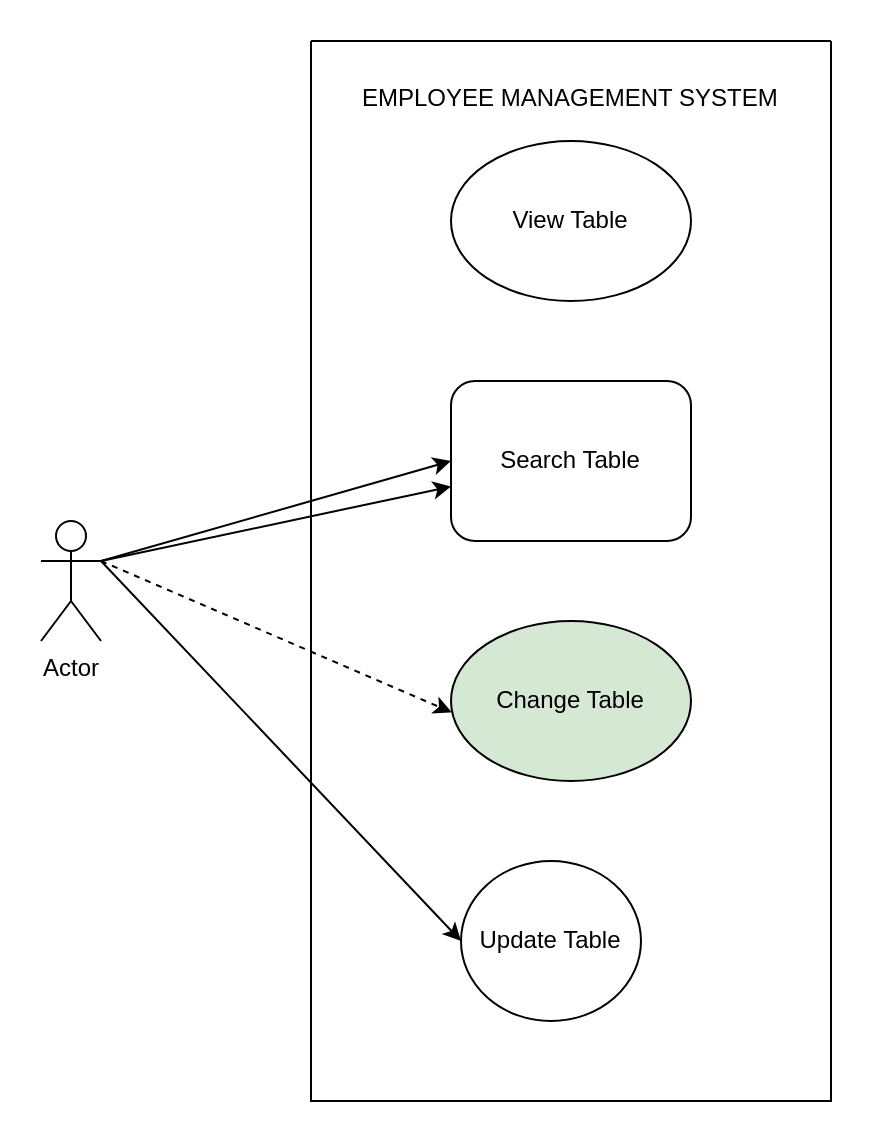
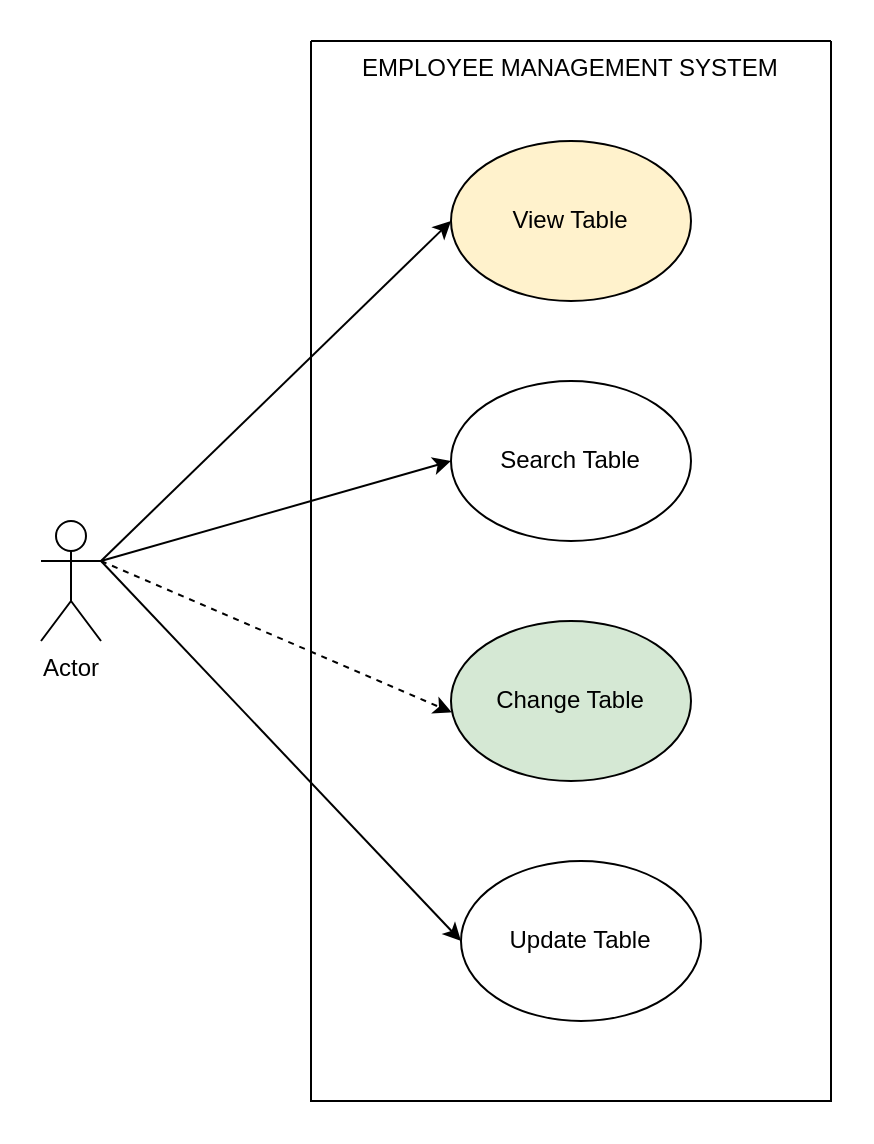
  <mxCell id="0" />
  <mxCell id="1" parent="0" />
  <mxCell id="2" value="Actor" style="shape=umlActor;verticalLabelPosition=bottom;verticalAlign=top;html=1;outlineConnect=0;" vertex="1" parent="1"><mxGeometry x="20" y="260" width="30" height="60" as="geometry" /></mxCell>
  <mxCell id="3" value="" style="swimlane;startSize=0;" vertex="1" parent="1"><mxGeometry x="155" y="20" width="260" height="530" as="geometry" /></mxCell>
- <mxCell id="4" value="EMPLOYEE MANAGEMENT SYSTEM" style="text;strokeColor=none;fillColor=none;align=left;verticalAlign=top;spacingLeft=4;spacingRight=4;overflow=hidden;rotatable=0;points=[[0,0.5],[1,0.5]];portConstraint=eastwest;whiteSpace=wrap;html=1;" vertex="1" parent="3"><mxGeometry x="20" y="15" width="220" height="26" as="geometry" /></mxCell>
- <mxCell id="5" value="View Table" style="ellipse;whiteSpace=wrap;html=1;" vertex="1" parent="3"><mxGeometry x="70" y="50" width="120" height="80" as="geometry" /></mxCell>
- <mxCell id="6" value="Search Table" style="whiteSpace=wrap;html=1;rounded=1;" vertex="1" parent="3"><mxGeometry x="70" y="170" width="120" height="80" as="geometry" /></mxCell>
+ <mxCell id="4" value="EMPLOYEE MANAGEMENT SYSTEM" style="text;strokeColor=none;fillColor=none;align=left;verticalAlign=top;spacingLeft=4;spacingRight=4;overflow=hidden;rotatable=0;points=[[0,0.5],[1,0.5]];portConstraint=eastwest;whiteSpace=wrap;html=1;" vertex="1" parent="3"><mxGeometry x="20" width="220" height="26" as="geometry" /></mxCell>
+ <mxCell id="5" value="View Table" style="ellipse;whiteSpace=wrap;html=1;fillColor=#fff2cc;" vertex="1" parent="3"><mxGeometry x="70" y="50" width="120" height="80" as="geometry" /></mxCell>
+ <mxCell id="6" value="Search Table" style="ellipse;whiteSpace=wrap;html=1;" vertex="1" parent="3"><mxGeometry x="70" y="170" width="120" height="80" as="geometry" /></mxCell>
  <mxCell id="7" value="Change Table" style="ellipse;whiteSpace=wrap;html=1;fillColor=#d5e8d4;" vertex="1" parent="3"><mxGeometry x="70" y="290" width="120" height="80" as="geometry" /></mxCell>
- <mxCell id="8" value="Update Table" style="ellipse;whiteSpace=wrap;html=1;" vertex="1" parent="3"><mxGeometry x="75" y="410" width="90" height="80" as="geometry" /></mxCell>
- <mxCell id="9" value="" style="endArrow=classic;html=1;rounded=0;exitX=1;exitY=0.333;exitDx=0;exitDy=0;exitPerimeter=0;" edge="1" parent="1" source="2" target="6"><mxGeometry width="50" height="50" relative="1" as="geometry"><mxPoint x="260" y="430" as="sourcePoint" /><mxPoint x="310" y="380" as="targetPoint" /></mxGeometry></mxCell>
+ <mxCell id="8" value="Update Table" style="ellipse;whiteSpace=wrap;html=1;" vertex="1" parent="3"><mxGeometry x="75" y="410" width="120" height="80" as="geometry" /></mxCell>
+ <mxCell id="9" value="" style="endArrow=classic;html=1;rounded=0;exitX=1;exitY=0.333;exitDx=0;exitDy=0;exitPerimeter=0;entryX=0;entryY=0.5;entryDx=0;entryDy=0;" edge="1" parent="1" source="2" target="5"><mxGeometry width="50" height="50" relative="1" as="geometry"><mxPoint x="260" y="430" as="sourcePoint" /><mxPoint x="310" y="380" as="targetPoint" /></mxGeometry></mxCell>
  <mxCell id="10" value="" style="endArrow=classic;html=1;rounded=0;entryX=0;entryY=0.5;entryDx=0;entryDy=0;" edge="1" parent="1" target="6"><mxGeometry width="50" height="50" relative="1" as="geometry"><mxPoint x="50" y="280" as="sourcePoint" /><mxPoint x="235" y="120" as="targetPoint" /></mxGeometry></mxCell>
  <mxCell id="11" value="" style="endArrow=classic;html=1;rounded=0;entryX=0.003;entryY=0.571;entryDx=0;entryDy=0;exitX=1;exitY=0.333;exitDx=0;exitDy=0;exitPerimeter=0;entryPerimeter=0;dashed=1;" edge="1" parent="1" source="2" target="7"><mxGeometry width="50" height="50" relative="1" as="geometry"><mxPoint x="60" y="280" as="sourcePoint" /><mxPoint x="245" y="130" as="targetPoint" /></mxGeometry></mxCell>
  <mxCell id="12" value="" style="endArrow=classic;html=1;rounded=0;entryX=0;entryY=0.5;entryDx=0;entryDy=0;" edge="1" parent="1" target="8"><mxGeometry width="50" height="50" relative="1" as="geometry"><mxPoint x="50" y="280" as="sourcePoint" /><mxPoint x="255" y="140" as="targetPoint" /></mxGeometry></mxCell>
